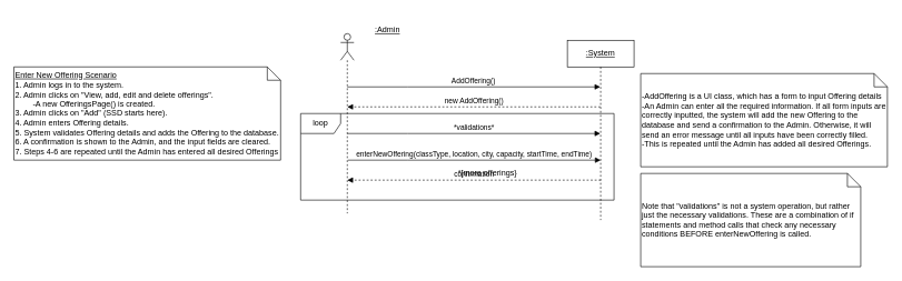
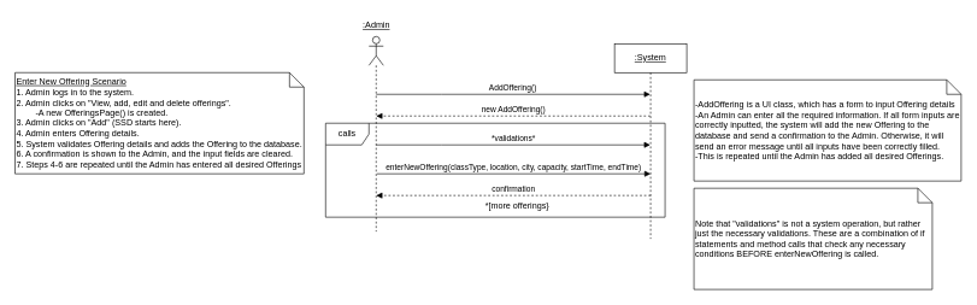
  <mxCell id="0" />
  <mxCell id="1" parent="0" />
  <mxCell id="2" value="" style="shape=umlLifeline;perimeter=lifelinePerimeter;whiteSpace=wrap;html=1;container=1;dropTarget=0;collapsible=0;recursiveResize=0;outlineConnect=0;portConstraint=eastwest;newEdgeStyle={&quot;curved&quot;:0,&quot;rounded&quot;:0};participant=umlActor;" parent="1" vertex="1"><mxGeometry x="510" y="50" width="20" height="270" as="geometry" /></mxCell>
- <mxCell id="3" value="&lt;u&gt;:Admin&lt;/u&gt;" style="text;html=1;align=center;verticalAlign=middle;resizable=0;points=[];autosize=1;strokeColor=none;fillColor=none;" parent="1" vertex="1"><mxGeometry x="550" y="30" width="60" height="30" as="geometry" /></mxCell>
+ <mxCell id="3" value="&lt;u&gt;:Admin&lt;/u&gt;" style="text;html=1;align=center;verticalAlign=middle;resizable=0;points=[];autosize=1;strokeColor=none;fillColor=none;" parent="1" vertex="1"><mxGeometry x="490" y="20" width="60" height="30" as="geometry" /></mxCell>
  <mxCell id="4" value="&lt;u&gt;:System&lt;/u&gt;" style="shape=umlLifeline;perimeter=lifelinePerimeter;whiteSpace=wrap;html=1;container=1;dropTarget=0;collapsible=0;recursiveResize=0;outlineConnect=0;portConstraint=eastwest;newEdgeStyle={&quot;curved&quot;:0,&quot;rounded&quot;:0};" parent="1" vertex="1"><mxGeometry x="850" y="60" width="100" height="270" as="geometry" /></mxCell>
  <mxCell id="5" value="AddOffering()" style="html=1;verticalAlign=bottom;endArrow=block;edgeStyle=elbowEdgeStyle;elbow=vertical;curved=0;rounded=0;" parent="1" target="4" edge="1"><mxGeometry x="-0.002" relative="1" as="geometry"><mxPoint x="519.999" y="130" as="sourcePoint" /><Array as="points"><mxPoint x="610.07" y="130" /></Array><mxPoint x="804.57" y="130" as="targetPoint" /><mxPoint as="offset" /></mxGeometry></mxCell>
  <mxCell id="6" value="new AddOffering()" style="html=1;verticalAlign=bottom;endArrow=block;edgeStyle=elbowEdgeStyle;elbow=vertical;curved=0;rounded=0;dashed=1;" parent="1" source="4" edge="1"><mxGeometry relative="1" as="geometry"><mxPoint x="890" y="160" as="sourcePoint" /><Array as="points"><mxPoint x="610.07" y="160" /></Array><mxPoint x="519.999" y="160" as="targetPoint" /><mxPoint as="offset" /></mxGeometry></mxCell>
  <mxCell id="7" value="&lt;div&gt;-AddOffering is a UI class, which has a form to input Offering details&lt;/div&gt;&lt;div&gt;-An Admin can enter all the required information. If all form inputs are correctly inputted, the system will add the new Offering to the database and send a confirmation to the Admin. Otherwise, it will send an error message until all inputs have been correctly filled.&lt;/div&gt;&lt;div&gt;-This is repeated until the Admin has added all desired Offerings.&lt;/div&gt;" style="shape=note;size=20;whiteSpace=wrap;html=1;align=left;" parent="1" vertex="1"><mxGeometry x="960" y="110" width="370" height="140" as="geometry" /></mxCell>
  <mxCell id="8" value="enterNewOffering(classType, location, city, capacity, startTime, endTime)" style="html=1;verticalAlign=bottom;endArrow=block;edgeStyle=elbowEdgeStyle;elbow=vertical;curved=0;rounded=0;" parent="1" edge="1"><mxGeometry x="-0.003" relative="1" as="geometry"><mxPoint x="520.999" y="240" as="sourcePoint" /><Array as="points"><mxPoint x="611.07" y="240" /></Array><mxPoint x="900" y="240" as="targetPoint" /><mxPoint as="offset" /></mxGeometry></mxCell>
  <mxCell id="9" value="confirmation" style="html=1;verticalAlign=bottom;endArrow=block;edgeStyle=elbowEdgeStyle;elbow=vertical;curved=0;rounded=0;dashed=1;" parent="1" edge="1"><mxGeometry relative="1" as="geometry"><mxPoint x="900" y="270" as="sourcePoint" /><Array as="points"><mxPoint x="610.07" y="270" /></Array><mxPoint x="519.999" y="270" as="targetPoint" /><mxPoint as="offset" /></mxGeometry></mxCell>
- <mxCell id="10" value="loop" style="shape=umlFrame;whiteSpace=wrap;html=1;pointerEvents=0;" parent="1" vertex="1"><mxGeometry x="450" y="170" width="470" height="130" as="geometry" /></mxCell>
- <mxCell id="11" value="*[more offerings}" style="text;html=1;align=center;verticalAlign=middle;resizable=0;points=[];autosize=1;strokeColor=none;fillColor=none;" parent="1" vertex="1"><mxGeometry x="675" y="245" width="110" height="30" as="geometry" /></mxCell>
+ <mxCell id="10" value="calls" style="shape=umlFrame;whiteSpace=wrap;html=1;pointerEvents=0;" parent="1" vertex="1"><mxGeometry x="450" y="170" width="470" height="130" as="geometry" /></mxCell>
+ <mxCell id="11" value="*[more offerings}" style="text;html=1;align=center;verticalAlign=middle;resizable=0;points=[];autosize=1;strokeColor=none;fillColor=none;" parent="1" vertex="1"><mxGeometry x="660" y="270" width="110" height="30" as="geometry" /></mxCell>
  <mxCell id="12" value="&lt;u&gt;Enter New Offering Scenario&lt;/u&gt;&lt;div&gt;1. Admin logs in to the system.&lt;/div&gt;&lt;div&gt;2. Admin clicks on &quot;View, add, edit and delete offerings&quot;.&amp;nbsp;&lt;/div&gt;&lt;div&gt;&lt;span style=&quot;white-space: pre;&quot;&gt;&#09;&lt;/span&gt;-A new OfferingsPage() is created.&lt;br&gt;&lt;/div&gt;&lt;div&gt;3. Admin clicks on &quot;Add&quot; (SSD starts here).&lt;/div&gt;&lt;div&gt;4. Admin enters Offering details.&lt;/div&gt;&lt;div&gt;5. System validates Offering details and adds the Offering to the database.&lt;/div&gt;&lt;div&gt;6. A confirmation is shown to the Admin, and the input fields are cleared.&lt;/div&gt;&lt;div&gt;7. Steps 4-6 are repeated until the Admin has entered all desired Offerings&lt;/div&gt;" style="shape=note;size=20;whiteSpace=wrap;html=1;align=left;" parent="1" vertex="1"><mxGeometry x="20" y="100" width="400" height="140" as="geometry" /></mxCell>
  <mxCell id="13" value="*validations*" style="html=1;verticalAlign=bottom;endArrow=block;edgeStyle=elbowEdgeStyle;elbow=vertical;curved=0;rounded=0;" parent="1" target="4" edge="1"><mxGeometry relative="1" as="geometry"><mxPoint x="519.999" y="200" as="sourcePoint" /><Array as="points"><mxPoint x="610.07" y="200" /></Array><mxPoint x="804.57" y="200" as="targetPoint" /><mxPoint as="offset" /></mxGeometry></mxCell>
  <mxCell id="14" value="Note that &quot;validations&quot; is not a system operation, but rather just the necessary validations. These are a combination of if statements and method calls that check any necessary conditions BEFORE enterNewOffering is called." style="shape=note;size=20;whiteSpace=wrap;html=1;align=left;" parent="1" vertex="1"><mxGeometry x="960" y="260" width="330" height="140" as="geometry" /></mxCell>
